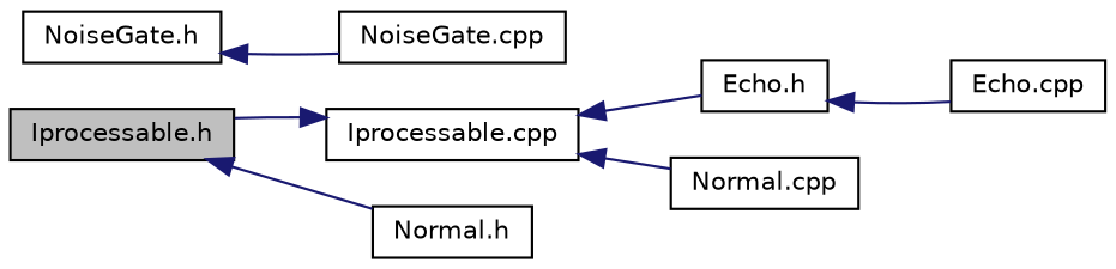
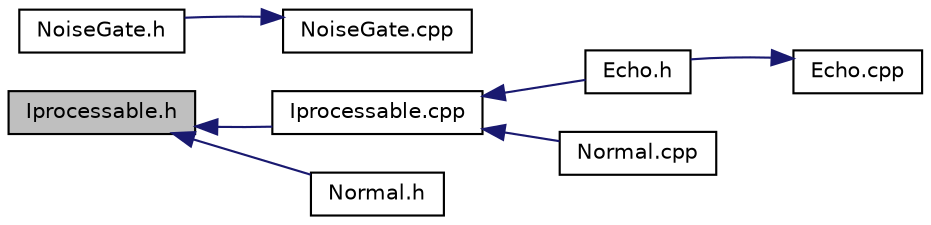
  digraph {
    rankdir=LR
    node [color=black fillcolor=white fontname=Helvetica fontsize=10 shape=record style=filled]
    edge [color=midnightblue dir=back fontname=Helvetica fontsize=10 labelfontname=Helvetica labelfontsize=10 style=solid]
    n1 [fillcolor=grey75 fontcolor=black height=0.2 label="Iprocessable.h" width=0.4]
    n2 [height=0.2 label="Iprocessable.cpp" width=0.4]
    n3 [height=0.2 label="Normal.h" width=0.4]
    n4 [height=0.2 label="Echo.h" width=0.4]
    n5 [height=0.2 label="Echo.cpp" width=0.4]
    n6 [height=0.2 label="Normal.cpp" width=0.4]
    n7 [height=0.2 label="NoiseGate.h" width=0.4]
    n8 [height=0.2 label="NoiseGate.cpp" width=0.4]
-   n2 -> n1
+   n1 -> n2
    n1 -> n3
    n2 -> n4
    n2 -> n6
-   n4 -> n5
-   n7 -> n8
+   n5 -> n4
+   n8 -> n7
  }
